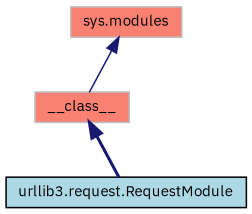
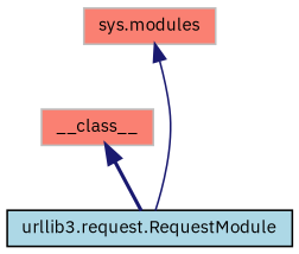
  digraph {
    fontname="IBM Plex Sans"
    rankdir=TB
    node [color=grey75 fillcolor=salmon fontname="IBM Plex Sans" fontsize=10 shape=record style=filled]
    edge [color=midnightblue dir=back fontname="IBM Plex Sans" fontsize=10 labelfontname=Helvetica labelfontsize=10]
    n1 [height=0.2 label=__class__ width=0.4]
    n2 [color=black fillcolor=lightblue height=0.2 label="urllib3.request.RequestModule" width=0.4]
    n3 [height=0.2 label="sys.modules" width=0.4]
    n1 -> n2 [style=bold]
-   n3 -> n1 [style=solid]
+   n3 -> n2 [style=solid]
  }
